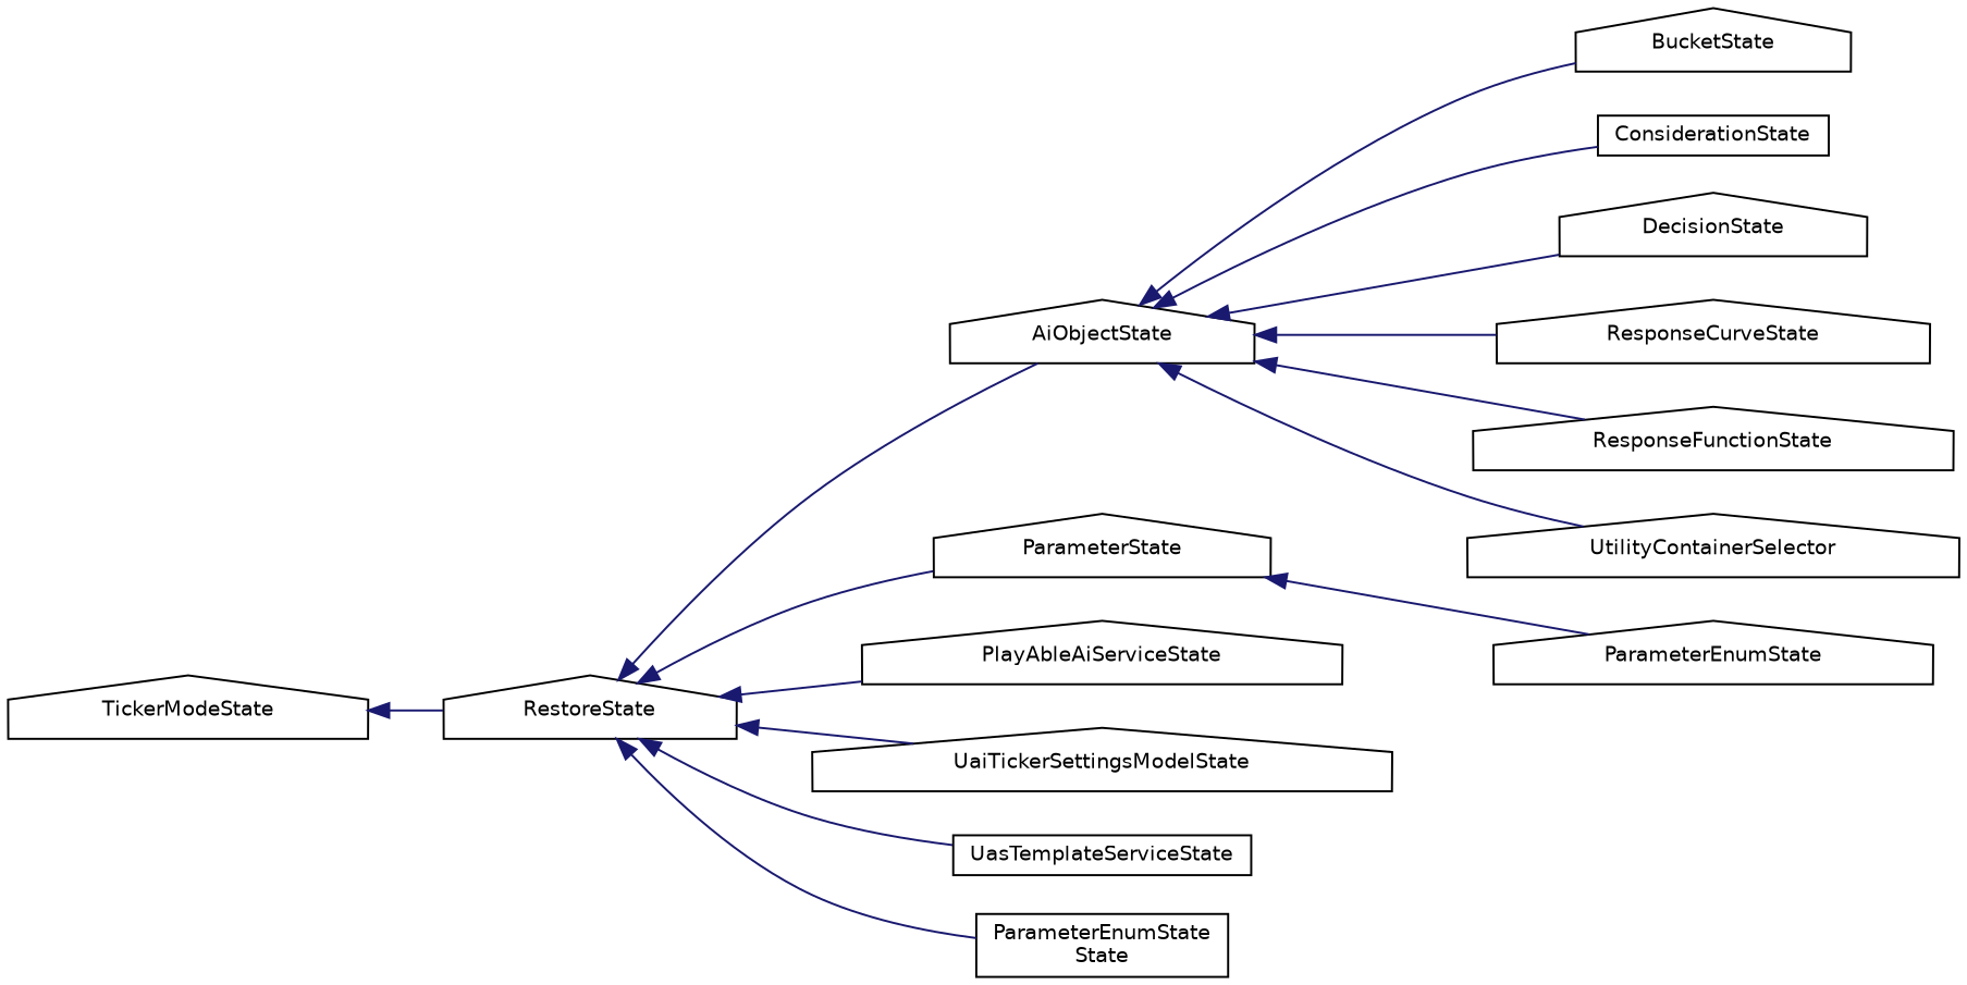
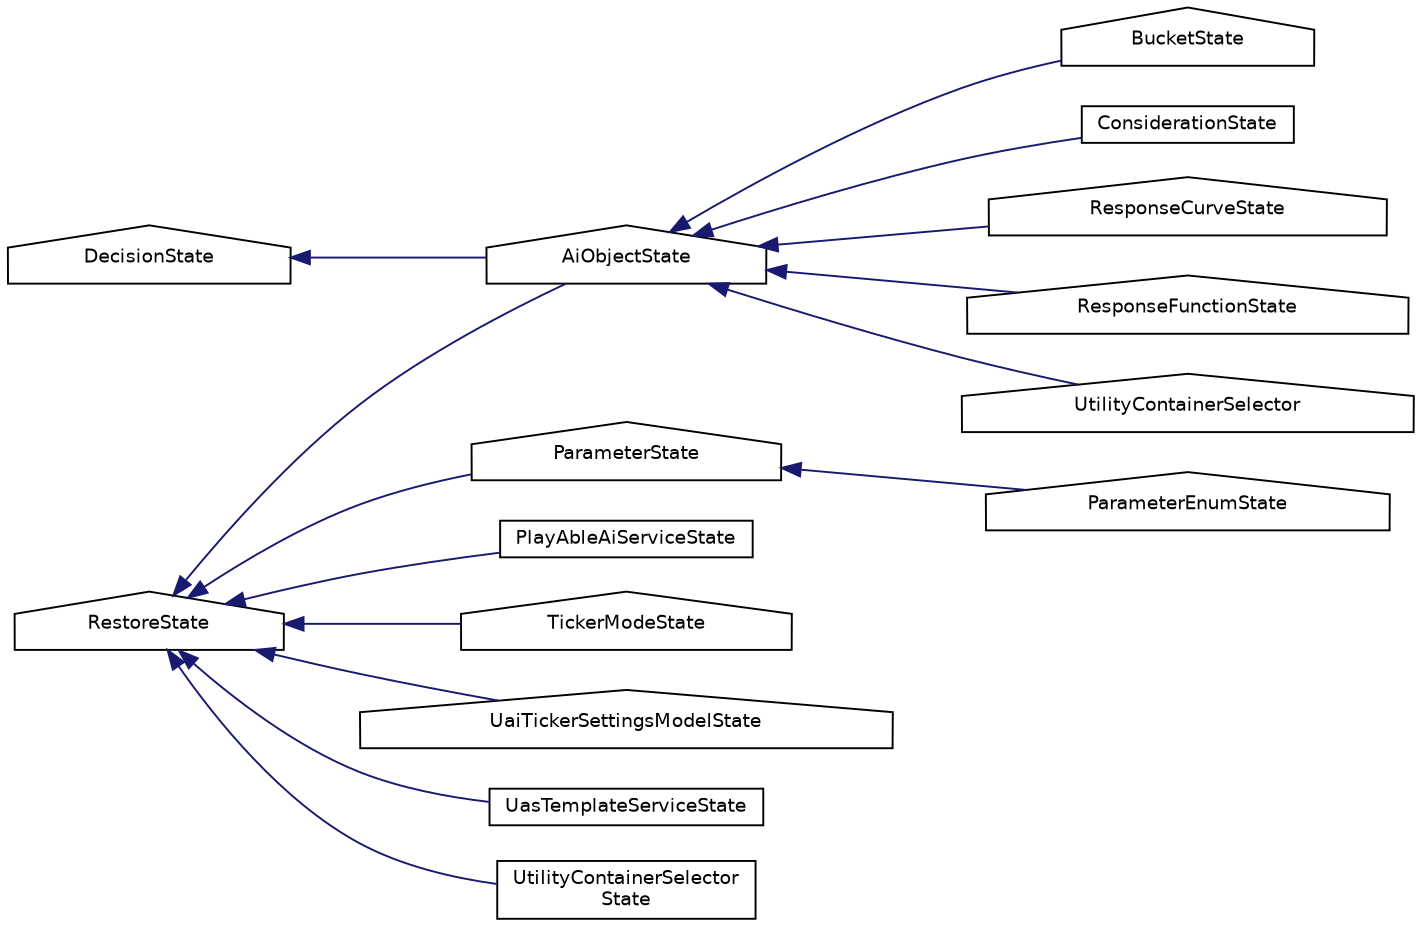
  digraph {
    rankdir=LR
    node [color=black fillcolor=white fontname=Helvetica fontsize=10 shape=house style=filled]
    edge [color=midnightblue dir=back fontname=Helvetica fontsize=10 labelfontname=Helvetica labelfontsize=10 style=solid]
    n1 [height=0.2 label=RestoreState width=0.4]
    n2 [height=0.2 label=AiObjectState width=0.4]
    n3 [height=0.2 label=ParameterState width=0.4]
-   n4 [height=0.2 label=PlayAbleAiServiceState width=0.4]
+   n4 [height=0.2 label=PlayAbleAiServiceState shape=box width=0.4]
    n5 [height=0.2 label=TickerModeState width=0.4]
    n6 [height=0.2 label=UaiTickerSettingsModelState width=0.4]
    n7 [height=0.2 label=UasTemplateServiceState shape=box width=0.4]
-   n8 [height=0.2 label="ParameterEnumState\lState" shape=box width=0.4]
+   n8 [height=0.2 label="UtilityContainerSelector\lState" shape=box width=0.4]
    n9 [height=0.2 label=BucketState width=0.4]
    n10 [height=0.2 label=ConsiderationState shape=box width=0.4]
    n11 [height=0.2 label=DecisionState width=0.4]
    n12 [height=0.2 label=ResponseCurveState width=0.4]
    n13 [height=0.2 label=ResponseFunctionState width=0.4]
    n14 [height=0.2 label=UtilityContainerSelector width=0.4]
    n15 [height=0.2 label=ParameterEnumState width=0.4]
    n1 -> n2
    n1 -> n3
    n1 -> n4
-   n5 -> n1
+   n1 -> n5
    n1 -> n6
    n1 -> n7
    n1 -> n8
    n2 -> n9
    n2 -> n10
-   n2 -> n11
+   n11 -> n2
    n2 -> n12
    n2 -> n13
    n2 -> n14
    n3 -> n15
  }
